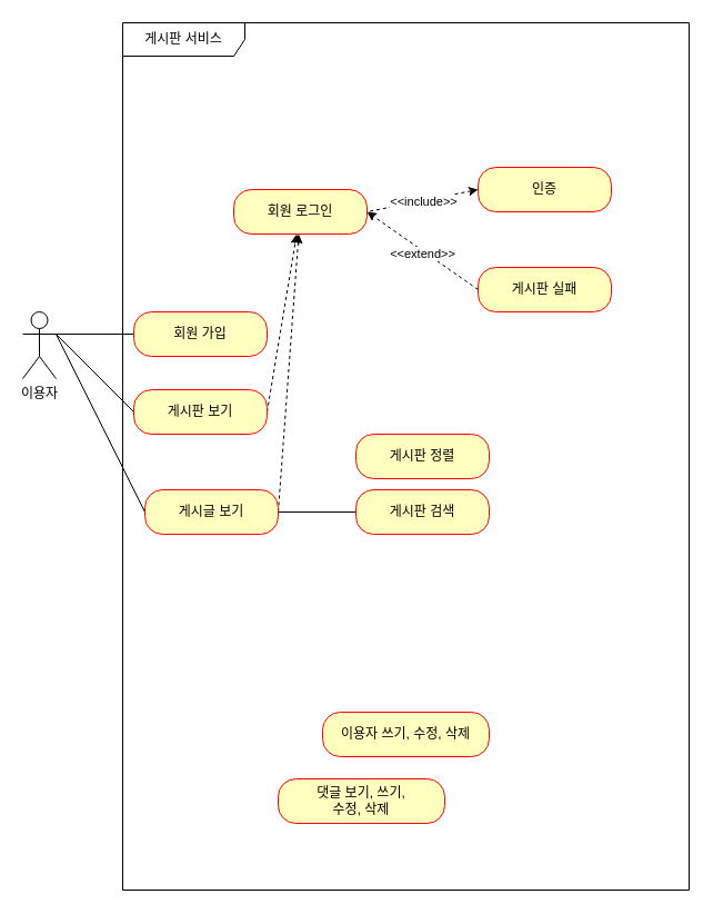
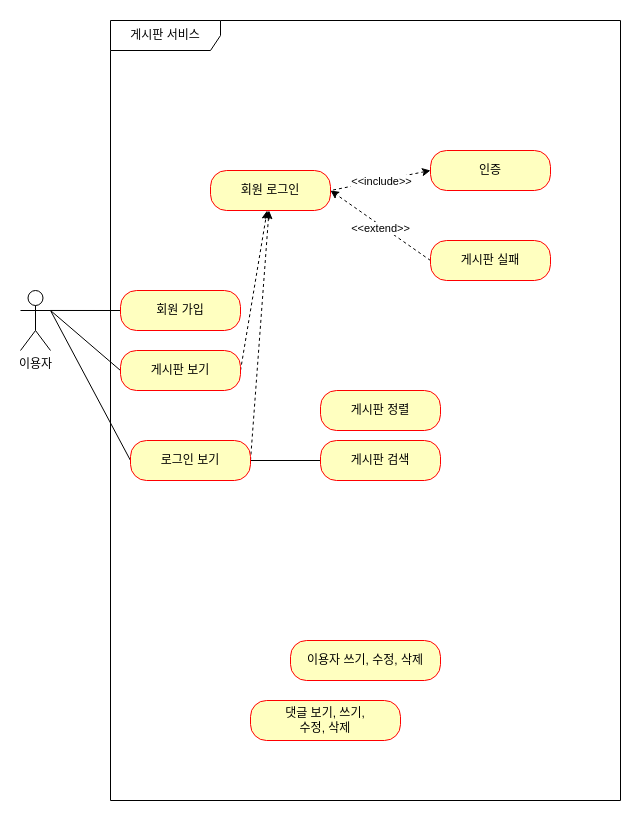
  <mxCell id="0" />
  <mxCell id="1" parent="0" />
- <mxCell id="2" value="이용자" style="shape=umlActor;verticalLabelPosition=bottom;verticalAlign=top;html=1;outlineConnect=0;" vertex="1" parent="1"><mxGeometry x="20" y="280" width="30" height="60" as="geometry" /></mxCell>
+ <mxCell id="2" value="이용자" style="shape=umlActor;verticalLabelPosition=bottom;verticalAlign=top;html=1;outlineConnect=0;" vertex="1" parent="1"><mxGeometry x="20" y="290" width="30" height="60" as="geometry" /></mxCell>
  <mxCell id="3" value="게시판 서비스" style="shape=umlFrame;whiteSpace=wrap;html=1;pointerEvents=0;width=110;height=30;" vertex="1" parent="1"><mxGeometry x="110" y="20" width="510" height="780" as="geometry" /></mxCell>
  <mxCell id="4" style="rounded=0;orthogonalLoop=1;jettySize=auto;html=1;exitX=0;exitY=0.5;exitDx=0;exitDy=0;entryX=1;entryY=0.333;entryDx=0;entryDy=0;entryPerimeter=0;endArrow=none;endFill=0;" edge="1" parent="1" source="5" target="2"><mxGeometry relative="1" as="geometry" /></mxCell>
- <mxCell id="5" value="회원 가입" style="rounded=1;whiteSpace=wrap;html=1;arcSize=40;fontColor=#000000;fillColor=#ffffc0;strokeColor=#ff0000;" vertex="1" parent="1"><mxGeometry x="120" y="280" width="120" height="40" as="geometry" /></mxCell>
+ <mxCell id="5" value="회원 가입" style="rounded=1;whiteSpace=wrap;html=1;arcSize=40;fontColor=#000000;fillColor=#ffffc0;strokeColor=#ff0000;" vertex="1" parent="1"><mxGeometry x="120" y="290" width="120" height="40" as="geometry" /></mxCell>
  <mxCell id="6" style="rounded=0;orthogonalLoop=1;jettySize=auto;html=1;exitX=0;exitY=0.5;exitDx=0;exitDy=0;entryX=1;entryY=0.333;entryDx=0;entryDy=0;entryPerimeter=0;endArrow=none;endFill=0;" edge="1" parent="1" source="8" target="2"><mxGeometry relative="1" as="geometry" /></mxCell>
  <mxCell id="7" style="edgeStyle=none;shape=connector;rounded=0;orthogonalLoop=1;jettySize=auto;html=1;exitX=1;exitY=0.5;exitDx=0;exitDy=0;labelBackgroundColor=default;strokeColor=default;fontFamily=Helvetica;fontSize=11;fontColor=default;endArrow=classic;endFill=1;dashed=1;startArrow=none;startFill=0;" edge="1" parent="1" source="8" target="13"><mxGeometry relative="1" as="geometry" /></mxCell>
  <mxCell id="8" value="게시판 보기" style="rounded=1;whiteSpace=wrap;html=1;arcSize=40;fontColor=#000000;fillColor=#ffffc0;strokeColor=#ff0000;" vertex="1" parent="1"><mxGeometry x="120" y="350" width="120" height="40" as="geometry" /></mxCell>
  <mxCell id="9" style="edgeStyle=none;shape=connector;rounded=0;orthogonalLoop=1;jettySize=auto;html=1;exitX=0;exitY=0.5;exitDx=0;exitDy=0;entryX=1;entryY=0.333;entryDx=0;entryDy=0;entryPerimeter=0;labelBackgroundColor=default;strokeColor=default;fontFamily=Helvetica;fontSize=11;fontColor=default;endArrow=none;endFill=0;" edge="1" parent="1" source="12" target="2"><mxGeometry relative="1" as="geometry" /></mxCell>
  <mxCell id="10" style="edgeStyle=none;shape=connector;rounded=0;orthogonalLoop=1;jettySize=auto;html=1;exitX=1;exitY=0.5;exitDx=0;exitDy=0;labelBackgroundColor=default;strokeColor=default;fontFamily=Helvetica;fontSize=11;fontColor=default;endArrow=classic;endFill=1;dashed=1;" edge="1" parent="1" source="12" target="13"><mxGeometry relative="1" as="geometry" /></mxCell>
  <mxCell id="11" value="" style="edgeStyle=none;shape=connector;rounded=0;orthogonalLoop=1;jettySize=auto;html=1;labelBackgroundColor=default;strokeColor=default;fontFamily=Helvetica;fontSize=11;fontColor=default;endArrow=none;endFill=0;" edge="1" parent="1" source="12" target="21"><mxGeometry relative="1" as="geometry" /></mxCell>
- <mxCell id="12" value="게시글 보기" style="rounded=1;whiteSpace=wrap;html=1;arcSize=40;fontColor=#000000;fillColor=#ffffc0;strokeColor=#ff0000;" vertex="1" parent="1"><mxGeometry x="130" y="440" width="120" height="40" as="geometry" /></mxCell>
+ <mxCell id="12" value="로그인 보기" style="rounded=1;whiteSpace=wrap;html=1;arcSize=40;fontColor=#000000;fillColor=#ffffc0;strokeColor=#ff0000;" vertex="1" parent="1"><mxGeometry x="130" y="440" width="120" height="40" as="geometry" /></mxCell>
  <mxCell id="13" value="회원 로그인" style="rounded=1;whiteSpace=wrap;html=1;arcSize=40;fontColor=#000000;fillColor=#ffffc0;strokeColor=#ff0000;" vertex="1" parent="1"><mxGeometry x="210" y="170" width="120" height="40" as="geometry" /></mxCell>
  <mxCell id="14" style="edgeStyle=none;shape=connector;rounded=0;orthogonalLoop=1;jettySize=auto;html=1;exitX=0;exitY=0.5;exitDx=0;exitDy=0;entryX=1;entryY=0.5;entryDx=0;entryDy=0;labelBackgroundColor=default;strokeColor=default;fontFamily=Helvetica;fontSize=11;fontColor=default;endArrow=none;endFill=0;dashed=1;startArrow=classic;startFill=1;" edge="1" parent="1" source="16" target="13"><mxGeometry relative="1" as="geometry" /></mxCell>
  <mxCell id="15" value="&amp;lt;&amp;lt;include&amp;gt;&amp;gt;" style="edgeLabel;html=1;align=center;verticalAlign=middle;resizable=0;points=[];fontSize=11;fontFamily=Helvetica;fontColor=default;" vertex="1" connectable="0" parent="14"><mxGeometry x="0.015" y="5" relative="1" as="geometry"><mxPoint x="1" y="-5" as="offset" /></mxGeometry></mxCell>
  <mxCell id="16" value="인증" style="rounded=1;whiteSpace=wrap;html=1;arcSize=40;fontColor=#000000;fillColor=#ffffc0;strokeColor=#ff0000;" vertex="1" parent="1"><mxGeometry x="430" y="150" width="120" height="40" as="geometry" /></mxCell>
  <mxCell id="17" style="edgeStyle=none;shape=connector;rounded=0;orthogonalLoop=1;jettySize=auto;html=1;exitX=0;exitY=0.5;exitDx=0;exitDy=0;entryX=1;entryY=0.5;entryDx=0;entryDy=0;labelBackgroundColor=default;strokeColor=default;fontFamily=Helvetica;fontSize=11;fontColor=default;endArrow=classic;endFill=1;dashed=1;startArrow=none;startFill=0;" edge="1" parent="1" source="19" target="13"><mxGeometry relative="1" as="geometry" /></mxCell>
  <mxCell id="18" value="&amp;lt;&amp;lt;extend&amp;gt;&amp;gt;" style="edgeLabel;html=1;align=center;verticalAlign=middle;resizable=0;points=[];fontSize=11;fontFamily=Helvetica;fontColor=default;" vertex="1" connectable="0" parent="17"><mxGeometry x="-0.016" y="3" relative="1" as="geometry"><mxPoint y="-1" as="offset" /></mxGeometry></mxCell>
  <mxCell id="19" value="게시판 실패" style="rounded=1;whiteSpace=wrap;html=1;arcSize=40;fontColor=#000000;fillColor=#ffffc0;strokeColor=#ff0000;" vertex="1" parent="1"><mxGeometry x="430" y="240" width="120" height="40" as="geometry" /></mxCell>
  <mxCell id="20" value="게시판 정렬" style="rounded=1;whiteSpace=wrap;html=1;arcSize=40;fontColor=#000000;fillColor=#ffffc0;strokeColor=#ff0000;" vertex="1" parent="1"><mxGeometry x="320" y="390" width="120" height="40" as="geometry" /></mxCell>
  <mxCell id="21" value="게시판 검색" style="rounded=1;whiteSpace=wrap;html=1;arcSize=40;fontColor=#000000;fillColor=#ffffc0;strokeColor=#ff0000;" vertex="1" parent="1"><mxGeometry x="320" y="440" width="120" height="40" as="geometry" /></mxCell>
  <mxCell id="22" value="이용자 쓰기, 수정, 삭제" style="rounded=1;whiteSpace=wrap;html=1;arcSize=40;fontColor=#000000;fillColor=#ffffc0;strokeColor=#ff0000;" vertex="1" parent="1"><mxGeometry x="290" y="640" width="150" height="40" as="geometry" /></mxCell>
  <mxCell id="23" value="댓글 보기, 쓰기, &lt;br&gt;수정, 삭제" style="rounded=1;whiteSpace=wrap;html=1;arcSize=40;fontColor=#000000;fillColor=#ffffc0;strokeColor=#ff0000;" vertex="1" parent="1"><mxGeometry x="250" y="700" width="150" height="40" as="geometry" /></mxCell>
